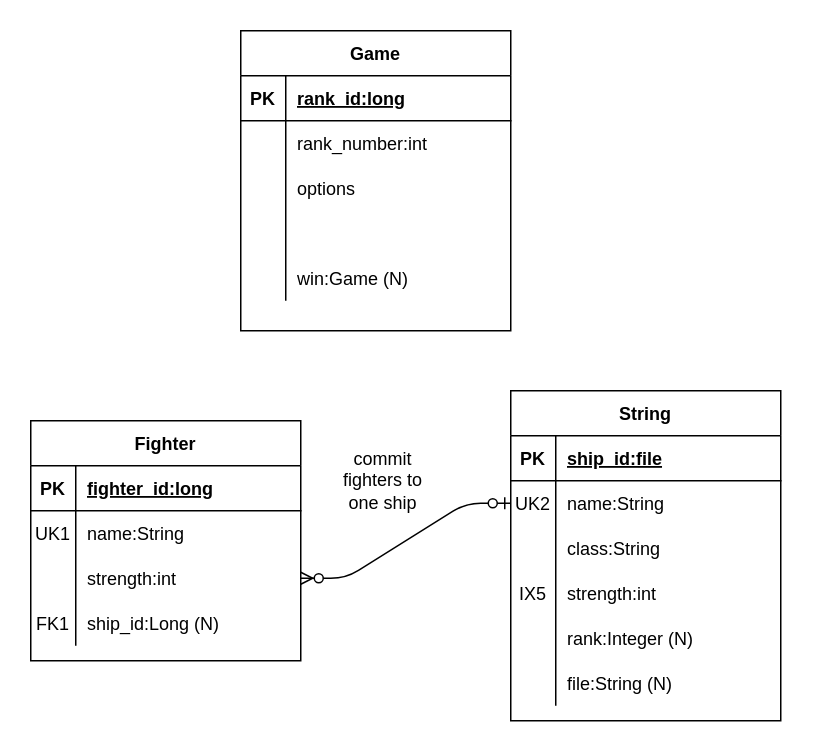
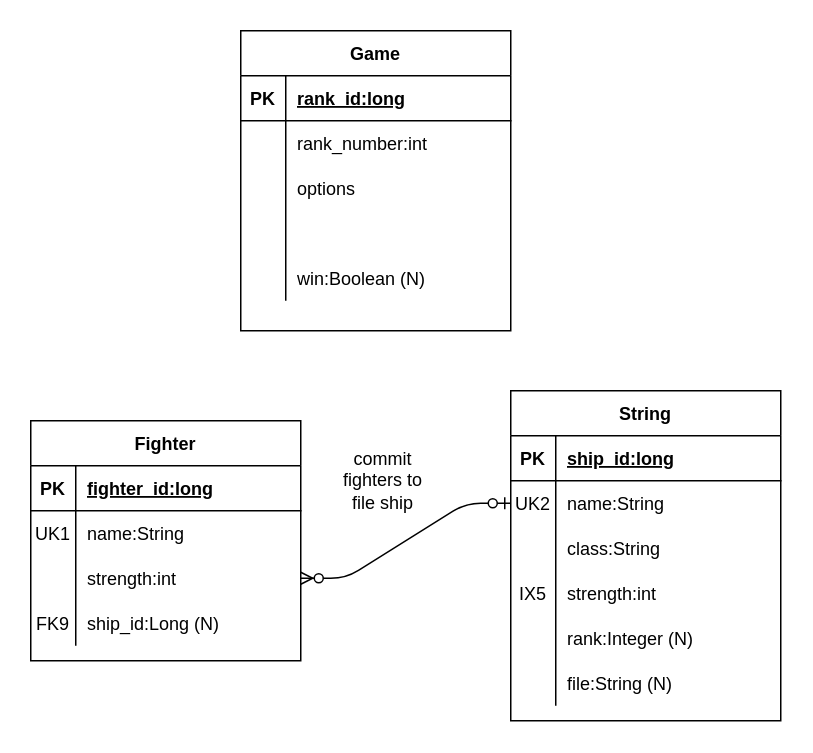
  <mxCell id="0" />
  <mxCell id="1" parent="0" />
  <mxCell id="2" value="Game" style="shape=table;startSize=30;container=1;collapsible=1;childLayout=tableLayout;fixedRows=1;rowLines=0;fontStyle=1;align=center;resizeLast=1;" parent="1" vertex="1"><mxGeometry x="160" y="20" width="180" height="200" as="geometry" /></mxCell>
  <mxCell id="3" value="" style="shape=partialRectangle;collapsible=0;dropTarget=0;pointerEvents=0;fillColor=none;top=0;left=0;bottom=1;right=0;points=[[0,0.5],[1,0.5]];portConstraint=eastwest;" parent="2" vertex="1"><mxGeometry y="30" width="180" height="30" as="geometry" /></mxCell>
  <mxCell id="4" value="PK" style="shape=partialRectangle;connectable=0;fillColor=none;top=0;left=0;bottom=0;right=0;fontStyle=1;overflow=hidden;" parent="3" vertex="1"><mxGeometry width="30" height="30" as="geometry" /></mxCell>
  <mxCell id="5" value="rank_id:long" style="shape=partialRectangle;connectable=0;fillColor=none;top=0;left=0;bottom=0;right=0;align=left;spacingLeft=6;fontStyle=5;overflow=hidden;" parent="3" vertex="1"><mxGeometry x="30" width="150" height="30" as="geometry" /></mxCell>
  <mxCell id="6" value="" style="shape=partialRectangle;collapsible=0;dropTarget=0;pointerEvents=0;fillColor=none;top=0;left=0;bottom=0;right=0;points=[[0,0.5],[1,0.5]];portConstraint=eastwest;" parent="2" vertex="1"><mxGeometry y="60" width="180" height="30" as="geometry" /></mxCell>
  <mxCell id="7" value="rank_number:int" style="shape=partialRectangle;connectable=0;fillColor=none;top=0;left=0;bottom=0;right=0;align=left;spacingLeft=6;overflow=hidden;" parent="6" vertex="1"><mxGeometry x="30" width="150" height="30" as="geometry" /></mxCell>
  <mxCell id="8" value="" style="shape=partialRectangle;collapsible=0;dropTarget=0;pointerEvents=0;fillColor=none;top=0;left=0;bottom=0;right=0;points=[[0,0.5],[1,0.5]];portConstraint=eastwest;" parent="2" vertex="1"><mxGeometry y="90" width="180" height="30" as="geometry" /></mxCell>
  <mxCell id="9" value="" style="shape=partialRectangle;connectable=0;fillColor=none;top=0;left=0;bottom=0;right=0;editable=1;overflow=hidden;" parent="8" vertex="1"><mxGeometry width="30" height="30" as="geometry" /></mxCell>
  <mxCell id="10" value="options" style="shape=partialRectangle;connectable=0;fillColor=none;top=0;left=0;bottom=0;right=0;align=left;spacingLeft=6;overflow=hidden;" parent="8" vertex="1"><mxGeometry x="30" width="150" height="30" as="geometry" /></mxCell>
  <mxCell id="11" value="" style="shape=partialRectangle;collapsible=0;dropTarget=0;pointerEvents=0;fillColor=none;top=0;left=0;bottom=0;right=0;points=[[0,0.5],[1,0.5]];portConstraint=eastwest;" parent="2" vertex="1"><mxGeometry y="120" width="180" height="30" as="geometry" /></mxCell>
  <mxCell id="12" value="" style="shape=partialRectangle;connectable=0;fillColor=none;top=0;left=0;bottom=0;right=0;editable=1;overflow=hidden;" parent="11" vertex="1"><mxGeometry width="30" height="30" as="geometry" /></mxCell>
  <mxCell id="13" value="" style="shape=partialRectangle;collapsible=0;dropTarget=0;pointerEvents=0;fillColor=none;top=0;left=0;bottom=0;right=0;points=[[0,0.5],[1,0.5]];portConstraint=eastwest;" vertex="1" parent="2"><mxGeometry y="150" width="180" height="30" as="geometry" /></mxCell>
  <mxCell id="14" value="" style="shape=partialRectangle;connectable=0;fillColor=none;top=0;left=0;bottom=0;right=0;editable=1;overflow=hidden;" vertex="1" parent="13"><mxGeometry width="30" height="30" as="geometry" /></mxCell>
- <mxCell id="15" value="win:Game (N)" style="shape=partialRectangle;connectable=0;fillColor=none;top=0;left=0;bottom=0;right=0;align=left;spacingLeft=6;overflow=hidden;" vertex="1" parent="13"><mxGeometry x="30" width="150" height="30" as="geometry" /></mxCell>
+ <mxCell id="15" value="win:Boolean (N)" style="shape=partialRectangle;connectable=0;fillColor=none;top=0;left=0;bottom=0;right=0;align=left;spacingLeft=6;overflow=hidden;" vertex="1" parent="13"><mxGeometry x="30" width="150" height="30" as="geometry" /></mxCell>
  <mxCell id="16" value="" style="edgeStyle=entityRelationEdgeStyle;fontSize=12;html=1;endArrow=ERzeroToMany;startArrow=ERzeroToOne;exitX=0;exitY=0.5;exitDx=0;exitDy=0;" parent="1" edge="1" target="43" source="21"><mxGeometry width="100" height="100" relative="1" as="geometry"><mxPoint x="270" y="350" as="sourcePoint" /><mxPoint x="110" y="350" as="targetPoint" /></mxGeometry></mxCell>
  <mxCell id="17" value="String" style="shape=table;startSize=30;container=1;collapsible=1;childLayout=tableLayout;fixedRows=1;rowLines=0;fontStyle=1;align=center;resizeLast=1;" parent="1" vertex="1"><mxGeometry x="340" y="260" width="180" height="220" as="geometry" /></mxCell>
  <mxCell id="18" value="" style="shape=partialRectangle;collapsible=0;dropTarget=0;pointerEvents=0;fillColor=none;top=0;left=0;bottom=1;right=0;points=[[0,0.5],[1,0.5]];portConstraint=eastwest;" parent="17" vertex="1"><mxGeometry y="30" width="180" height="30" as="geometry" /></mxCell>
  <mxCell id="19" value="PK" style="shape=partialRectangle;connectable=0;fillColor=none;top=0;left=0;bottom=0;right=0;fontStyle=1;overflow=hidden;" parent="18" vertex="1"><mxGeometry width="30" height="30" as="geometry" /></mxCell>
- <mxCell id="20" value="ship_id:file" style="shape=partialRectangle;connectable=0;fillColor=none;top=0;left=0;bottom=0;right=0;align=left;spacingLeft=6;fontStyle=5;overflow=hidden;" parent="18" vertex="1"><mxGeometry x="30" width="150" height="30" as="geometry" /></mxCell>
+ <mxCell id="20" value="ship_id:long" style="shape=partialRectangle;connectable=0;fillColor=none;top=0;left=0;bottom=0;right=0;align=left;spacingLeft=6;fontStyle=5;overflow=hidden;" parent="18" vertex="1"><mxGeometry x="30" width="150" height="30" as="geometry" /></mxCell>
  <mxCell id="21" value="" style="shape=partialRectangle;collapsible=0;dropTarget=0;pointerEvents=0;fillColor=none;top=0;left=0;bottom=0;right=0;points=[[0,0.5],[1,0.5]];portConstraint=eastwest;" parent="17" vertex="1"><mxGeometry y="60" width="180" height="30" as="geometry" /></mxCell>
  <mxCell id="22" value="UK2" style="shape=partialRectangle;connectable=0;fillColor=none;top=0;left=0;bottom=0;right=0;editable=1;overflow=hidden;" parent="21" vertex="1"><mxGeometry width="30" height="30" as="geometry" /></mxCell>
  <mxCell id="23" value="name:String" style="shape=partialRectangle;connectable=0;fillColor=none;top=0;left=0;bottom=0;right=0;align=left;spacingLeft=6;overflow=hidden;" parent="21" vertex="1"><mxGeometry x="30" width="150" height="30" as="geometry" /></mxCell>
  <mxCell id="24" value="" style="shape=partialRectangle;collapsible=0;dropTarget=0;pointerEvents=0;fillColor=none;top=0;left=0;bottom=0;right=0;points=[[0,0.5],[1,0.5]];portConstraint=eastwest;" parent="17" vertex="1"><mxGeometry y="90" width="180" height="30" as="geometry" /></mxCell>
  <mxCell id="25" value="" style="shape=partialRectangle;connectable=0;fillColor=none;top=0;left=0;bottom=0;right=0;editable=1;overflow=hidden;" parent="24" vertex="1"><mxGeometry width="30" height="30" as="geometry" /></mxCell>
  <mxCell id="26" value="class:String" style="shape=partialRectangle;connectable=0;fillColor=none;top=0;left=0;bottom=0;right=0;align=left;spacingLeft=6;overflow=hidden;" parent="24" vertex="1"><mxGeometry x="30" width="150" height="30" as="geometry" /></mxCell>
  <mxCell id="27" value="" style="shape=partialRectangle;collapsible=0;dropTarget=0;pointerEvents=0;fillColor=none;top=0;left=0;bottom=0;right=0;points=[[0,0.5],[1,0.5]];portConstraint=eastwest;" parent="17" vertex="1"><mxGeometry y="120" width="180" height="30" as="geometry" /></mxCell>
  <mxCell id="28" value="IX5" style="shape=partialRectangle;connectable=0;fillColor=none;top=0;left=0;bottom=0;right=0;editable=1;overflow=hidden;" parent="27" vertex="1"><mxGeometry width="30" height="30" as="geometry" /></mxCell>
  <mxCell id="29" value="strength:int" style="shape=partialRectangle;connectable=0;fillColor=none;top=0;left=0;bottom=0;right=0;align=left;spacingLeft=6;overflow=hidden;" parent="27" vertex="1"><mxGeometry x="30" width="150" height="30" as="geometry" /></mxCell>
  <mxCell id="30" value="" style="shape=partialRectangle;collapsible=0;dropTarget=0;pointerEvents=0;fillColor=none;top=0;left=0;bottom=0;right=0;points=[[0,0.5],[1,0.5]];portConstraint=eastwest;" vertex="1" parent="17"><mxGeometry y="150" width="180" height="30" as="geometry" /></mxCell>
  <mxCell id="31" value="" style="shape=partialRectangle;connectable=0;fillColor=none;top=0;left=0;bottom=0;right=0;editable=1;overflow=hidden;" vertex="1" parent="30"><mxGeometry width="30" height="30" as="geometry" /></mxCell>
  <mxCell id="32" value="rank:Integer (N)" style="shape=partialRectangle;connectable=0;fillColor=none;top=0;left=0;bottom=0;right=0;align=left;spacingLeft=6;overflow=hidden;" vertex="1" parent="30"><mxGeometry x="30" width="150" height="30" as="geometry" /></mxCell>
  <mxCell id="33" value="" style="shape=partialRectangle;collapsible=0;dropTarget=0;pointerEvents=0;fillColor=none;top=0;left=0;bottom=0;right=0;points=[[0,0.5],[1,0.5]];portConstraint=eastwest;" vertex="1" parent="17"><mxGeometry y="180" width="180" height="30" as="geometry" /></mxCell>
  <mxCell id="34" value="" style="shape=partialRectangle;connectable=0;fillColor=none;top=0;left=0;bottom=0;right=0;editable=1;overflow=hidden;" vertex="1" parent="33"><mxGeometry width="30" height="30" as="geometry" /></mxCell>
  <mxCell id="35" value="file:String (N)" style="shape=partialRectangle;connectable=0;fillColor=none;top=0;left=0;bottom=0;right=0;align=left;spacingLeft=6;overflow=hidden;" vertex="1" parent="33"><mxGeometry x="30" width="150" height="30" as="geometry" /></mxCell>
  <mxCell id="36" value="Fighter" style="shape=table;startSize=30;container=1;collapsible=1;childLayout=tableLayout;fixedRows=1;rowLines=0;fontStyle=1;align=center;resizeLast=1;" parent="1" vertex="1"><mxGeometry x="20" y="280" width="180" height="160" as="geometry" /></mxCell>
  <mxCell id="37" value="" style="shape=partialRectangle;collapsible=0;dropTarget=0;pointerEvents=0;fillColor=none;top=0;left=0;bottom=1;right=0;points=[[0,0.5],[1,0.5]];portConstraint=eastwest;" parent="36" vertex="1"><mxGeometry y="30" width="180" height="30" as="geometry" /></mxCell>
  <mxCell id="38" value="PK" style="shape=partialRectangle;connectable=0;fillColor=none;top=0;left=0;bottom=0;right=0;fontStyle=1;overflow=hidden;" parent="37" vertex="1"><mxGeometry width="30" height="30" as="geometry" /></mxCell>
  <mxCell id="39" value="fighter_id:long" style="shape=partialRectangle;connectable=0;fillColor=none;top=0;left=0;bottom=0;right=0;align=left;spacingLeft=6;fontStyle=5;overflow=hidden;" parent="37" vertex="1"><mxGeometry x="30" width="150" height="30" as="geometry" /></mxCell>
  <mxCell id="40" value="" style="shape=partialRectangle;collapsible=0;dropTarget=0;pointerEvents=0;fillColor=none;top=0;left=0;bottom=0;right=0;points=[[0,0.5],[1,0.5]];portConstraint=eastwest;" parent="36" vertex="1"><mxGeometry y="60" width="180" height="30" as="geometry" /></mxCell>
  <mxCell id="41" value="UK1" style="shape=partialRectangle;connectable=0;fillColor=none;top=0;left=0;bottom=0;right=0;editable=1;overflow=hidden;" parent="40" vertex="1"><mxGeometry width="30" height="30" as="geometry" /></mxCell>
  <mxCell id="42" value="name:String" style="shape=partialRectangle;connectable=0;fillColor=none;top=0;left=0;bottom=0;right=0;align=left;spacingLeft=6;overflow=hidden;" parent="40" vertex="1"><mxGeometry x="30" width="150" height="30" as="geometry" /></mxCell>
  <mxCell id="43" value="" style="shape=partialRectangle;collapsible=0;dropTarget=0;pointerEvents=0;fillColor=none;top=0;left=0;bottom=0;right=0;points=[[0,0.5],[1,0.5]];portConstraint=eastwest;" parent="36" vertex="1"><mxGeometry y="90" width="180" height="30" as="geometry" /></mxCell>
  <mxCell id="44" value="" style="shape=partialRectangle;connectable=0;fillColor=none;top=0;left=0;bottom=0;right=0;editable=1;overflow=hidden;" parent="43" vertex="1"><mxGeometry width="30" height="30" as="geometry" /></mxCell>
  <mxCell id="45" value="strength:int" style="shape=partialRectangle;connectable=0;fillColor=none;top=0;left=0;bottom=0;right=0;align=left;spacingLeft=6;overflow=hidden;" parent="43" vertex="1"><mxGeometry x="30" width="150" height="30" as="geometry" /></mxCell>
  <mxCell id="46" value="" style="shape=partialRectangle;collapsible=0;dropTarget=0;pointerEvents=0;fillColor=none;top=0;left=0;bottom=0;right=0;points=[[0,0.5],[1,0.5]];portConstraint=eastwest;" parent="36" vertex="1"><mxGeometry y="120" width="180" height="30" as="geometry" /></mxCell>
- <mxCell id="47" value="FK1" style="shape=partialRectangle;connectable=0;fillColor=none;top=0;left=0;bottom=0;right=0;editable=1;overflow=hidden;" parent="46" vertex="1"><mxGeometry width="30" height="30" as="geometry" /></mxCell>
+ <mxCell id="47" value="FK9" style="shape=partialRectangle;connectable=0;fillColor=none;top=0;left=0;bottom=0;right=0;editable=1;overflow=hidden;" parent="46" vertex="1"><mxGeometry width="30" height="30" as="geometry" /></mxCell>
  <mxCell id="48" value="ship_id:Long (N)" style="shape=partialRectangle;connectable=0;fillColor=none;top=0;left=0;bottom=0;right=0;align=left;spacingLeft=6;overflow=hidden;" parent="46" vertex="1"><mxGeometry x="30" width="150" height="30" as="geometry" /></mxCell>
- <mxCell id="49" value="commit fighters to one ship" style="text;html=1;strokeColor=none;fillColor=none;align=center;verticalAlign=middle;whiteSpace=wrap;rounded=0;" vertex="1" parent="1"><mxGeometry x="220" y="280" width="70" height="80" as="geometry" /></mxCell>
+ <mxCell id="49" value="commit fighters to file ship" style="text;html=1;strokeColor=none;fillColor=none;align=center;verticalAlign=middle;whiteSpace=wrap;rounded=0;" vertex="1" parent="1"><mxGeometry x="220" y="280" width="70" height="80" as="geometry" /></mxCell>
